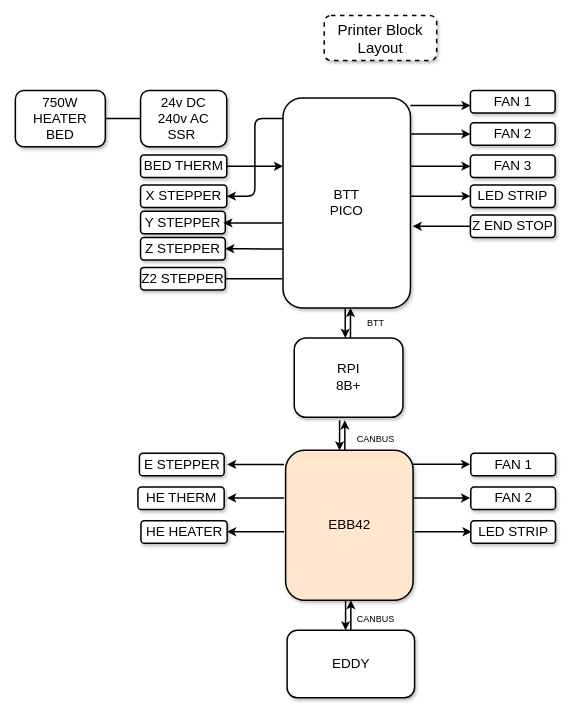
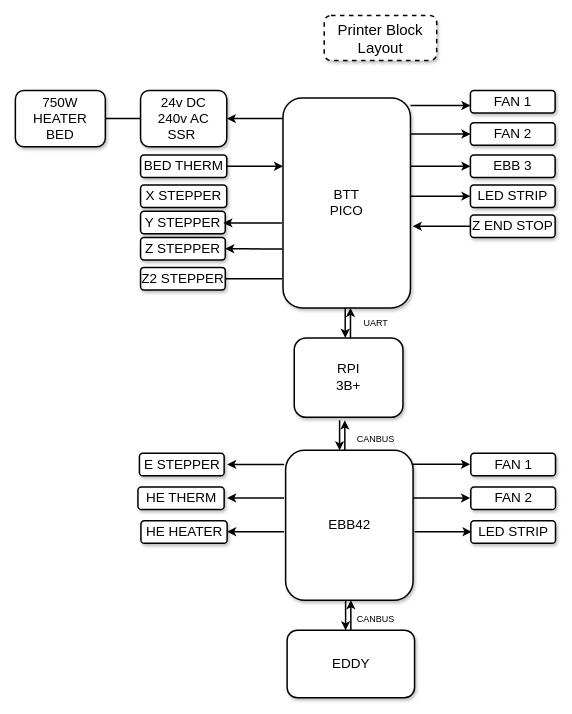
  <mxCell id="0" style=";html=1;" />
  <mxCell id="1" style=";html=1;" parent="0" />
  <mxCell id="2" value="Printer Block&lt;div&gt;Layout&lt;/div&gt;" style="whiteSpace=wrap;html=1;shadow=1;fontSize=20;strokeWidth=2;dashed=1;rounded=1;labelBackgroundColor=none;" parent="1" vertex="1"><mxGeometry x="432" y="20" width="150" height="60" as="geometry" /></mxCell>
  <mxCell id="3" style="edgeStyle=elbowEdgeStyle;rounded=1;html=1;startArrow=none;startFill=0;jettySize=auto;orthogonalLoop=1;fontSize=18;elbow=vertical;labelBackgroundColor=none;fontColor=default;strokeWidth=2;" parent="1" source="10" target="11" edge="1"><mxGeometry relative="1" as="geometry" /></mxCell>
  <mxCell id="4" style="edgeStyle=elbowEdgeStyle;rounded=1;html=1;startArrow=none;startFill=0;jettySize=auto;orthogonalLoop=1;fontSize=18;elbow=vertical;labelBackgroundColor=none;fontColor=default;strokeWidth=2;" parent="1" source="10" target="12" edge="1"><mxGeometry relative="1" as="geometry" /></mxCell>
  <mxCell id="5" style="edgeStyle=elbowEdgeStyle;rounded=1;html=1;startArrow=classic;startFill=1;jettySize=auto;orthogonalLoop=1;fontSize=18;elbow=vertical;endArrow=none;endFill=0;labelBackgroundColor=none;fontColor=default;strokeWidth=2;" parent="1" source="10" target="13" edge="1"><mxGeometry relative="1" as="geometry" /></mxCell>
  <mxCell id="6" style="edgeStyle=elbowEdgeStyle;rounded=1;html=1;startArrow=none;startFill=0;jettySize=auto;orthogonalLoop=1;fontSize=18;elbow=vertical;labelBackgroundColor=none;fontColor=default;strokeWidth=2;" parent="1" source="10" target="14" edge="1"><mxGeometry relative="1" as="geometry" /></mxCell>
- <mxCell id="7" style="edgeStyle=orthogonalEdgeStyle;rounded=1;orthogonalLoop=1;jettySize=auto;html=1;exitX=0;exitY=0.098;exitDx=0;exitDy=0;exitPerimeter=0;labelBackgroundColor=none;fontColor=default;strokeWidth=2;" parent="1" source="10" target="25" edge="1"><mxGeometry relative="1" as="geometry" /></mxCell>
+ <mxCell id="7" style="edgeStyle=orthogonalEdgeStyle;rounded=1;orthogonalLoop=1;jettySize=auto;html=1;exitX=0;exitY=0.098;exitDx=0;exitDy=0;entryX=1;entryY=0.5;entryDx=0;entryDy=0;exitPerimeter=0;labelBackgroundColor=none;fontColor=default;strokeWidth=2;" parent="1" source="10" target="16" edge="1"><mxGeometry relative="1" as="geometry" /></mxCell>
  <mxCell id="8" style="edgeStyle=orthogonalEdgeStyle;rounded=1;orthogonalLoop=1;jettySize=auto;html=1;entryX=1;entryY=0.5;entryDx=0;entryDy=0;exitX=-0.004;exitY=0.719;exitDx=0;exitDy=0;exitPerimeter=0;labelBackgroundColor=none;fontColor=default;strokeWidth=2;" parent="1" source="10" target="27" edge="1"><mxGeometry relative="1" as="geometry" /></mxCell>
  <mxCell id="9" style="edgeStyle=orthogonalEdgeStyle;rounded=1;orthogonalLoop=1;jettySize=auto;html=1;entryX=1;entryY=0.5;entryDx=0;entryDy=0;exitX=-0.007;exitY=0.861;exitDx=0;exitDy=0;exitPerimeter=0;labelBackgroundColor=none;fontColor=default;strokeWidth=2;endArrow=none;" parent="1" source="10" target="28" edge="1"><mxGeometry relative="1" as="geometry" /></mxCell>
  <mxCell id="10" value="BTT&lt;div&gt;PICO&lt;/div&gt;" style="whiteSpace=wrap;html=1;shadow=1;fontSize=18;rounded=1;labelBackgroundColor=none;strokeWidth=2;" parent="1" vertex="1"><mxGeometry x="377" y="130" width="170" height="280" as="geometry" /></mxCell>
  <mxCell id="11" value="FAN 1" style="whiteSpace=wrap;html=1;shadow=1;fontSize=18;rotation=0;rounded=1;labelBackgroundColor=none;strokeWidth=2;" parent="1" vertex="1"><mxGeometry x="627" y="120" width="113" height="30" as="geometry" /></mxCell>
  <mxCell id="12" value="FAN 2" style="whiteSpace=wrap;html=1;shadow=1;fontSize=18;rounded=1;labelBackgroundColor=none;strokeWidth=2;" parent="1" vertex="1"><mxGeometry x="627" y="163" width="113" height="30" as="geometry" /></mxCell>
  <mxCell id="13" value="BED THERM" style="whiteSpace=wrap;html=1;shadow=1;fontSize=18;rotation=0;rounded=1;labelBackgroundColor=none;strokeWidth=2;" parent="1" vertex="1"><mxGeometry x="187" y="206" width="115" height="30" as="geometry" /></mxCell>
  <mxCell id="14" value="LED STRIP" style="whiteSpace=wrap;html=1;shadow=1;fontSize=18;rotation=0;rounded=1;labelBackgroundColor=none;strokeWidth=2;" parent="1" vertex="1"><mxGeometry x="627" y="246" width="113" height="30" as="geometry" /></mxCell>
  <mxCell id="15" style="edgeStyle=orthogonalEdgeStyle;rounded=1;orthogonalLoop=1;jettySize=auto;html=1;labelBackgroundColor=none;fontColor=default;strokeWidth=2;endArrow=none;" parent="1" source="16" target="17" edge="1"><mxGeometry relative="1" as="geometry" /></mxCell>
  <mxCell id="16" value="24v DC&lt;div&gt;240v AC&lt;div&gt;SSR&amp;nbsp;&lt;/div&gt;&lt;/div&gt;" style="whiteSpace=wrap;html=1;shadow=1;fontSize=18;rotation=0;rounded=1;labelBackgroundColor=none;strokeWidth=2;" parent="1" vertex="1"><mxGeometry x="187" y="120" width="115" height="75" as="geometry" /></mxCell>
  <mxCell id="17" value="&lt;div&gt;750W&lt;/div&gt;&lt;div&gt;HEATER&lt;/div&gt;&lt;div&gt;BED&lt;/div&gt;" style="whiteSpace=wrap;html=1;shadow=1;fontSize=18;rotation=0;rounded=1;labelBackgroundColor=none;strokeWidth=2;" parent="1" vertex="1"><mxGeometry x="20" y="120" width="120" height="75" as="geometry" /></mxCell>
- <mxCell id="18" value="EBB42" style="whiteSpace=wrap;html=1;shadow=1;fontSize=18;rounded=1;labelBackgroundColor=none;strokeWidth=2;fillColor=#ffe6cc;" parent="1" vertex="1"><mxGeometry x="380.5" y="600" width="170" height="200" as="geometry" /></mxCell>
+ <mxCell id="18" value="EBB42" style="whiteSpace=wrap;html=1;shadow=1;fontSize=18;rounded=1;labelBackgroundColor=none;strokeWidth=2;" parent="1" vertex="1"><mxGeometry x="380.5" y="600" width="170" height="200" as="geometry" /></mxCell>
  <mxCell id="19" style="edgeStyle=elbowEdgeStyle;rounded=1;html=1;startArrow=none;startFill=0;jettySize=auto;orthogonalLoop=1;fontSize=18;labelBackgroundColor=none;fontColor=default;strokeWidth=2;" parent="1" edge="1"><mxGeometry relative="1" as="geometry"><mxPoint x="467" y="450" as="sourcePoint" /><mxPoint x="467" y="410" as="targetPoint" /><Array as="points"><mxPoint x="467" y="430" /><mxPoint x="467" y="430" /></Array></mxGeometry></mxCell>
  <mxCell id="20" style="edgeStyle=elbowEdgeStyle;rounded=1;html=1;startArrow=none;startFill=0;jettySize=auto;orthogonalLoop=1;fontSize=18;labelBackgroundColor=none;fontColor=default;strokeWidth=2;" parent="1" edge="1"><mxGeometry relative="1" as="geometry"><mxPoint x="460" y="410" as="sourcePoint" /><mxPoint x="460" y="450" as="targetPoint" /><Array as="points"><mxPoint x="460" y="430" /><mxPoint x="490" y="440" /></Array></mxGeometry></mxCell>
- <mxCell id="21" value="FAN 3" style="whiteSpace=wrap;html=1;shadow=1;fontSize=18;rounded=1;labelBackgroundColor=none;strokeWidth=2;" parent="1" vertex="1"><mxGeometry x="627" y="206" width="113" height="30" as="geometry" /></mxCell>
+ <mxCell id="21" value="EBB 3" style="whiteSpace=wrap;html=1;shadow=1;fontSize=18;rounded=1;labelBackgroundColor=none;strokeWidth=2;" parent="1" vertex="1"><mxGeometry x="627" y="206" width="113" height="30" as="geometry" /></mxCell>
  <mxCell id="22" style="edgeStyle=elbowEdgeStyle;rounded=1;html=1;startArrow=none;startFill=0;jettySize=auto;orthogonalLoop=1;fontSize=18;elbow=vertical;labelBackgroundColor=none;fontColor=default;strokeWidth=2;" parent="1" edge="1"><mxGeometry relative="1" as="geometry"><mxPoint x="547" y="220.91" as="sourcePoint" /><mxPoint x="627" y="220.91" as="targetPoint" /></mxGeometry></mxCell>
  <mxCell id="23" value="Z END STOP" style="whiteSpace=wrap;html=1;shadow=1;fontSize=18;rotation=0;rounded=1;labelBackgroundColor=none;strokeWidth=2;" parent="1" vertex="1"><mxGeometry x="627" y="286" width="113" height="30" as="geometry" /></mxCell>
  <mxCell id="24" style="edgeStyle=orthogonalEdgeStyle;rounded=1;orthogonalLoop=1;jettySize=auto;html=1;entryX=1.018;entryY=0.611;entryDx=0;entryDy=0;entryPerimeter=0;labelBackgroundColor=none;fontColor=default;strokeWidth=2;" parent="1" source="23" target="10" edge="1"><mxGeometry relative="1" as="geometry" /></mxCell>
  <mxCell id="25" value="X STEPPER" style="whiteSpace=wrap;html=1;shadow=1;fontSize=18;rotation=0;rounded=1;labelBackgroundColor=none;strokeWidth=2;" parent="1" vertex="1"><mxGeometry x="187" y="246" width="115" height="30" as="geometry" /></mxCell>
  <mxCell id="26" value="Y STEPPER" style="whiteSpace=wrap;html=1;shadow=1;fontSize=18;rotation=0;rounded=1;labelBackgroundColor=none;strokeWidth=2;" parent="1" vertex="1"><mxGeometry x="187" y="281" width="113" height="30" as="geometry" /></mxCell>
  <mxCell id="27" value="Z STEPPER" style="whiteSpace=wrap;html=1;shadow=1;fontSize=18;rotation=0;rounded=1;labelBackgroundColor=none;strokeWidth=2;" parent="1" vertex="1"><mxGeometry x="187" y="316" width="113" height="30" as="geometry" /></mxCell>
  <mxCell id="28" value="Z2 STEPPER" style="whiteSpace=wrap;html=1;shadow=1;fontSize=18;rotation=0;rounded=1;labelBackgroundColor=none;strokeWidth=2;" parent="1" vertex="1"><mxGeometry x="187" y="356" width="113" height="30" as="geometry" /></mxCell>
  <mxCell id="29" style="edgeStyle=orthogonalEdgeStyle;rounded=1;orthogonalLoop=1;jettySize=auto;html=1;entryX=0.977;entryY=0.523;entryDx=0;entryDy=0;entryPerimeter=0;exitX=-0.009;exitY=0.595;exitDx=0;exitDy=0;exitPerimeter=0;labelBackgroundColor=none;fontColor=default;strokeWidth=2;" parent="1" source="10" target="26" edge="1"><mxGeometry relative="1" as="geometry" /></mxCell>
- <mxCell id="30" value="RPI&lt;div&gt;8B+&lt;/div&gt;" style="whiteSpace=wrap;html=1;shadow=1;fontSize=18;rounded=1;labelBackgroundColor=none;strokeWidth=2;" parent="1" vertex="1"><mxGeometry x="392" y="450" width="145" height="106" as="geometry" /></mxCell>
- <mxCell id="31" value="BTT" style="text;html=1;align=center;verticalAlign=middle;whiteSpace=wrap;rounded=1;labelBackgroundColor=none;strokeWidth=2;" parent="1" vertex="1"><mxGeometry x="470.5" y="416" width="60" height="30" as="geometry" /></mxCell>
+ <mxCell id="30" value="RPI&lt;div&gt;3B+&lt;/div&gt;" style="whiteSpace=wrap;html=1;shadow=1;fontSize=18;rounded=1;labelBackgroundColor=none;strokeWidth=2;" parent="1" vertex="1"><mxGeometry x="392" y="450" width="145" height="106" as="geometry" /></mxCell>
+ <mxCell id="31" value="UART" style="text;html=1;align=center;verticalAlign=middle;whiteSpace=wrap;rounded=1;labelBackgroundColor=none;strokeWidth=2;" parent="1" vertex="1"><mxGeometry x="470.5" y="416" width="60" height="30" as="geometry" /></mxCell>
  <mxCell id="32" value="CANBUS" style="text;html=1;align=center;verticalAlign=middle;whiteSpace=wrap;rounded=1;labelBackgroundColor=none;strokeWidth=2;" parent="1" vertex="1"><mxGeometry x="470.5" y="570" width="60" height="30" as="geometry" /></mxCell>
  <mxCell id="33" value="E STEPPER" style="whiteSpace=wrap;html=1;shadow=1;fontSize=18;rotation=0;rounded=1;labelBackgroundColor=none;strokeWidth=2;" parent="1" vertex="1"><mxGeometry x="185.5" y="604" width="113" height="30" as="geometry" /></mxCell>
  <mxCell id="34" value="FAN 1" style="whiteSpace=wrap;html=1;shadow=1;fontSize=18;rotation=0;rounded=1;labelBackgroundColor=none;strokeWidth=2;" parent="1" vertex="1"><mxGeometry x="627.5" y="604" width="113" height="30" as="geometry" /></mxCell>
  <mxCell id="35" value="FAN 2" style="whiteSpace=wrap;html=1;shadow=1;fontSize=18;rounded=1;labelBackgroundColor=none;strokeWidth=2;" parent="1" vertex="1"><mxGeometry x="627.5" y="649" width="113" height="30" as="geometry" /></mxCell>
  <mxCell id="36" value="LED STRIP" style="whiteSpace=wrap;html=1;shadow=1;fontSize=18;rotation=0;rounded=1;labelBackgroundColor=none;strokeWidth=2;" parent="1" vertex="1"><mxGeometry x="627.5" y="694" width="113" height="30" as="geometry" /></mxCell>
  <mxCell id="37" value="HE THERM" style="whiteSpace=wrap;html=1;shadow=1;fontSize=18;rotation=0;rounded=1;labelBackgroundColor=none;strokeWidth=2;" parent="1" vertex="1"><mxGeometry x="183.5" y="649" width="115" height="30" as="geometry" /></mxCell>
  <mxCell id="38" value="HE HEATER" style="whiteSpace=wrap;html=1;shadow=1;fontSize=18;rotation=0;rounded=1;labelBackgroundColor=none;strokeWidth=2;" parent="1" vertex="1"><mxGeometry x="187.5" y="694" width="115" height="30" as="geometry" /></mxCell>
  <mxCell id="39" style="edgeStyle=orthogonalEdgeStyle;rounded=1;orthogonalLoop=1;jettySize=auto;html=1;entryX=1;entryY=0.5;entryDx=0;entryDy=0;exitX=-0.007;exitY=0.861;exitDx=0;exitDy=0;exitPerimeter=0;labelBackgroundColor=none;fontColor=default;strokeWidth=2;" parent="1" edge="1"><mxGeometry relative="1" as="geometry"><mxPoint x="378.5" y="618.77" as="sourcePoint" /><mxPoint x="302.5" y="618.77" as="targetPoint" /></mxGeometry></mxCell>
  <mxCell id="40" style="edgeStyle=orthogonalEdgeStyle;rounded=1;orthogonalLoop=1;jettySize=auto;html=1;entryX=1;entryY=0.5;entryDx=0;entryDy=0;exitX=-0.007;exitY=0.861;exitDx=0;exitDy=0;exitPerimeter=0;labelBackgroundColor=none;fontColor=default;strokeWidth=2;" parent="1" edge="1"><mxGeometry relative="1" as="geometry"><mxPoint x="378.5" y="663.55" as="sourcePoint" /><mxPoint x="302.5" y="663.55" as="targetPoint" /></mxGeometry></mxCell>
  <mxCell id="41" style="edgeStyle=orthogonalEdgeStyle;rounded=1;orthogonalLoop=1;jettySize=auto;html=1;entryX=1;entryY=0.5;entryDx=0;entryDy=0;exitX=-0.007;exitY=0.861;exitDx=0;exitDy=0;exitPerimeter=0;labelBackgroundColor=none;fontColor=default;strokeWidth=2;" parent="1" edge="1"><mxGeometry relative="1" as="geometry"><mxPoint x="378.5" y="708.55" as="sourcePoint" /><mxPoint x="302.5" y="708.55" as="targetPoint" /></mxGeometry></mxCell>
  <mxCell id="42" value="EDDY" style="whiteSpace=wrap;html=1;shadow=1;fontSize=18;rounded=1;labelBackgroundColor=none;strokeWidth=2;" parent="1" vertex="1"><mxGeometry x="382.5" y="840" width="170" height="90" as="geometry" /></mxCell>
  <mxCell id="43" value="CANBUS" style="text;html=1;align=center;verticalAlign=middle;whiteSpace=wrap;rounded=1;labelBackgroundColor=none;strokeWidth=2;" parent="1" vertex="1"><mxGeometry x="470.5" y="810" width="60" height="30" as="geometry" /></mxCell>
  <mxCell id="44" style="edgeStyle=elbowEdgeStyle;rounded=1;html=1;startArrow=none;startFill=0;jettySize=auto;orthogonalLoop=1;fontSize=18;labelBackgroundColor=none;fontColor=default;strokeWidth=2;" parent="1" edge="1"><mxGeometry relative="1" as="geometry"><mxPoint x="460.5" y="800" as="sourcePoint" /><mxPoint x="460.5" y="840" as="targetPoint" /><Array as="points"><mxPoint x="460.5" y="820" /><mxPoint x="490.5" y="830" /></Array></mxGeometry></mxCell>
  <mxCell id="45" style="edgeStyle=elbowEdgeStyle;rounded=1;html=1;startArrow=classic;startFill=1;jettySize=auto;orthogonalLoop=1;fontSize=18;endArrow=none;endFill=0;labelBackgroundColor=none;fontColor=default;strokeWidth=2;" parent="1" edge="1"><mxGeometry relative="1" as="geometry"><mxPoint x="467.5" y="800" as="sourcePoint" /><mxPoint x="467.5" y="840" as="targetPoint" /><Array as="points"><mxPoint x="467.5" y="820" /><mxPoint x="497.5" y="830" /></Array></mxGeometry></mxCell>
  <mxCell id="46" style="edgeStyle=orthogonalEdgeStyle;rounded=1;orthogonalLoop=1;jettySize=auto;html=1;entryX=1;entryY=0.5;entryDx=0;entryDy=0;exitX=-0.007;exitY=0.861;exitDx=0;exitDy=0;exitPerimeter=0;startArrow=classic;startFill=1;endArrow=none;endFill=0;labelBackgroundColor=none;fontColor=default;strokeWidth=2;" parent="1" edge="1"><mxGeometry relative="1" as="geometry"><mxPoint x="626.5" y="618.62" as="sourcePoint" /><mxPoint x="550.5" y="618.62" as="targetPoint" /></mxGeometry></mxCell>
  <mxCell id="47" style="edgeStyle=orthogonalEdgeStyle;rounded=1;orthogonalLoop=1;jettySize=auto;html=1;entryX=1;entryY=0.5;entryDx=0;entryDy=0;exitX=-0.007;exitY=0.861;exitDx=0;exitDy=0;exitPerimeter=0;startArrow=classic;startFill=1;endArrow=none;endFill=0;labelBackgroundColor=none;fontColor=default;strokeWidth=2;" parent="1" edge="1"><mxGeometry relative="1" as="geometry"><mxPoint x="626.5" y="663.62" as="sourcePoint" /><mxPoint x="550.5" y="663.62" as="targetPoint" /></mxGeometry></mxCell>
  <mxCell id="48" style="edgeStyle=orthogonalEdgeStyle;rounded=1;orthogonalLoop=1;jettySize=auto;html=1;entryX=1;entryY=0.5;entryDx=0;entryDy=0;exitX=-0.007;exitY=0.861;exitDx=0;exitDy=0;exitPerimeter=0;startArrow=classic;startFill=1;endArrow=none;endFill=0;labelBackgroundColor=none;fontColor=default;strokeWidth=2;" parent="1" edge="1"><mxGeometry relative="1" as="geometry"><mxPoint x="628.5" y="708.62" as="sourcePoint" /><mxPoint x="552.5" y="708.62" as="targetPoint" /></mxGeometry></mxCell>
  <mxCell id="49" style="edgeStyle=elbowEdgeStyle;rounded=1;html=1;startArrow=none;startFill=0;jettySize=auto;orthogonalLoop=1;fontSize=18;labelBackgroundColor=none;fontColor=default;strokeWidth=2;" parent="1" edge="1"><mxGeometry relative="1" as="geometry"><mxPoint x="459.49" y="600" as="sourcePoint" /><mxPoint x="459.49" y="560" as="targetPoint" /><Array as="points"><mxPoint x="459.49" y="580" /><mxPoint x="459.49" y="580" /></Array></mxGeometry></mxCell>
  <mxCell id="50" style="edgeStyle=elbowEdgeStyle;rounded=1;html=1;startArrow=none;startFill=0;jettySize=auto;orthogonalLoop=1;fontSize=18;labelBackgroundColor=none;fontColor=default;strokeWidth=2;" parent="1" edge="1"><mxGeometry relative="1" as="geometry"><mxPoint x="452.49" y="560" as="sourcePoint" /><mxPoint x="452.49" y="600" as="targetPoint" /><Array as="points"><mxPoint x="452.49" y="580" /><mxPoint x="482.49" y="590" /></Array></mxGeometry></mxCell>
